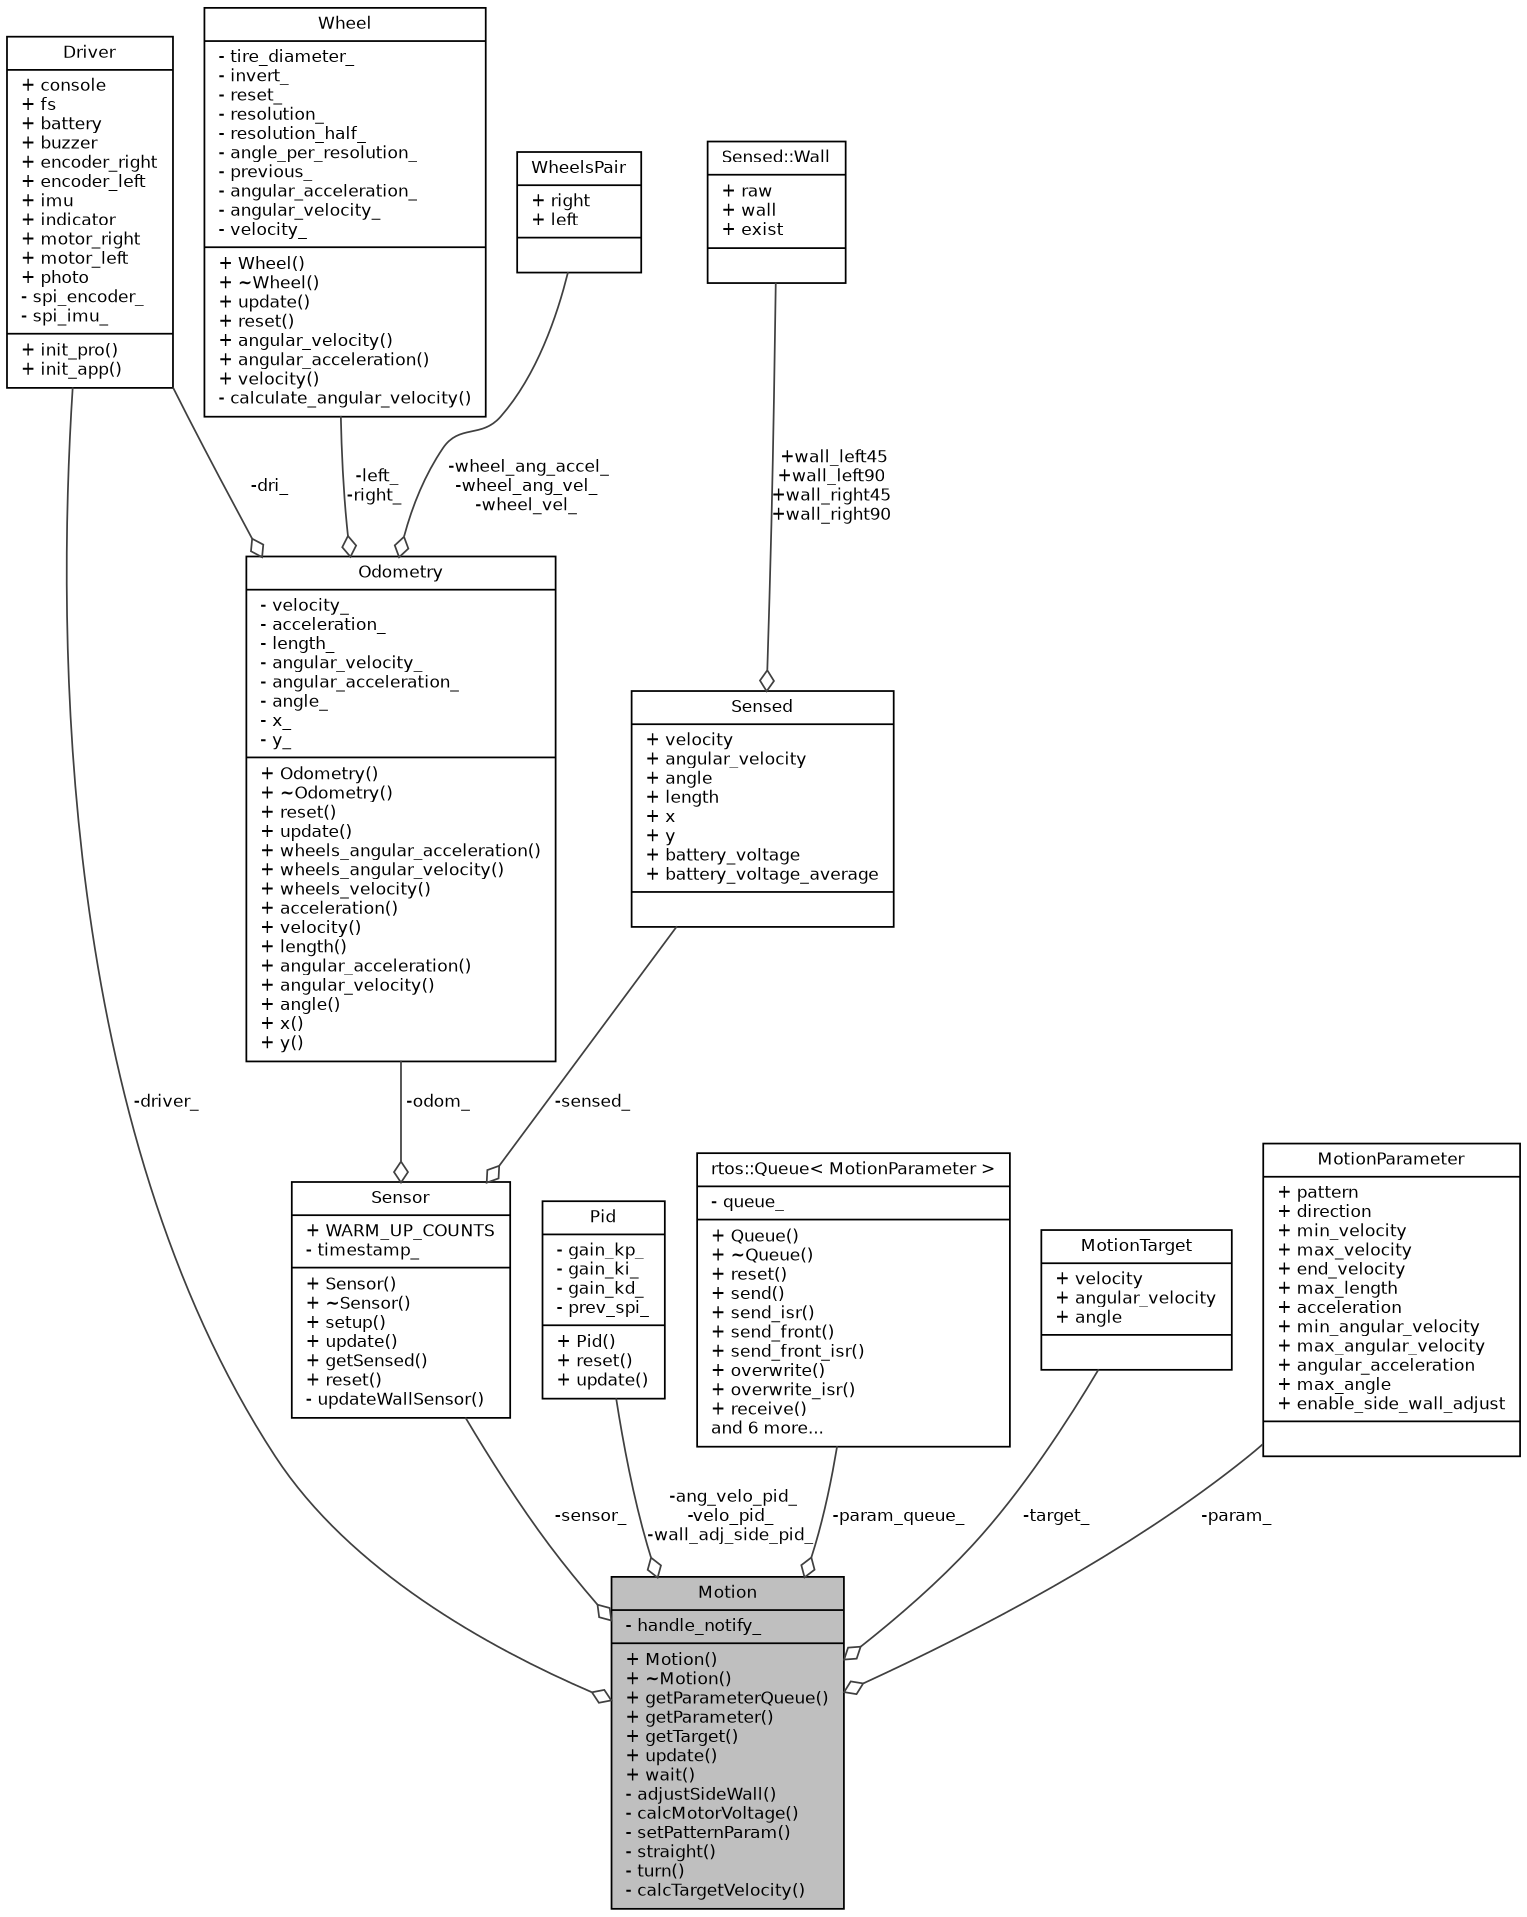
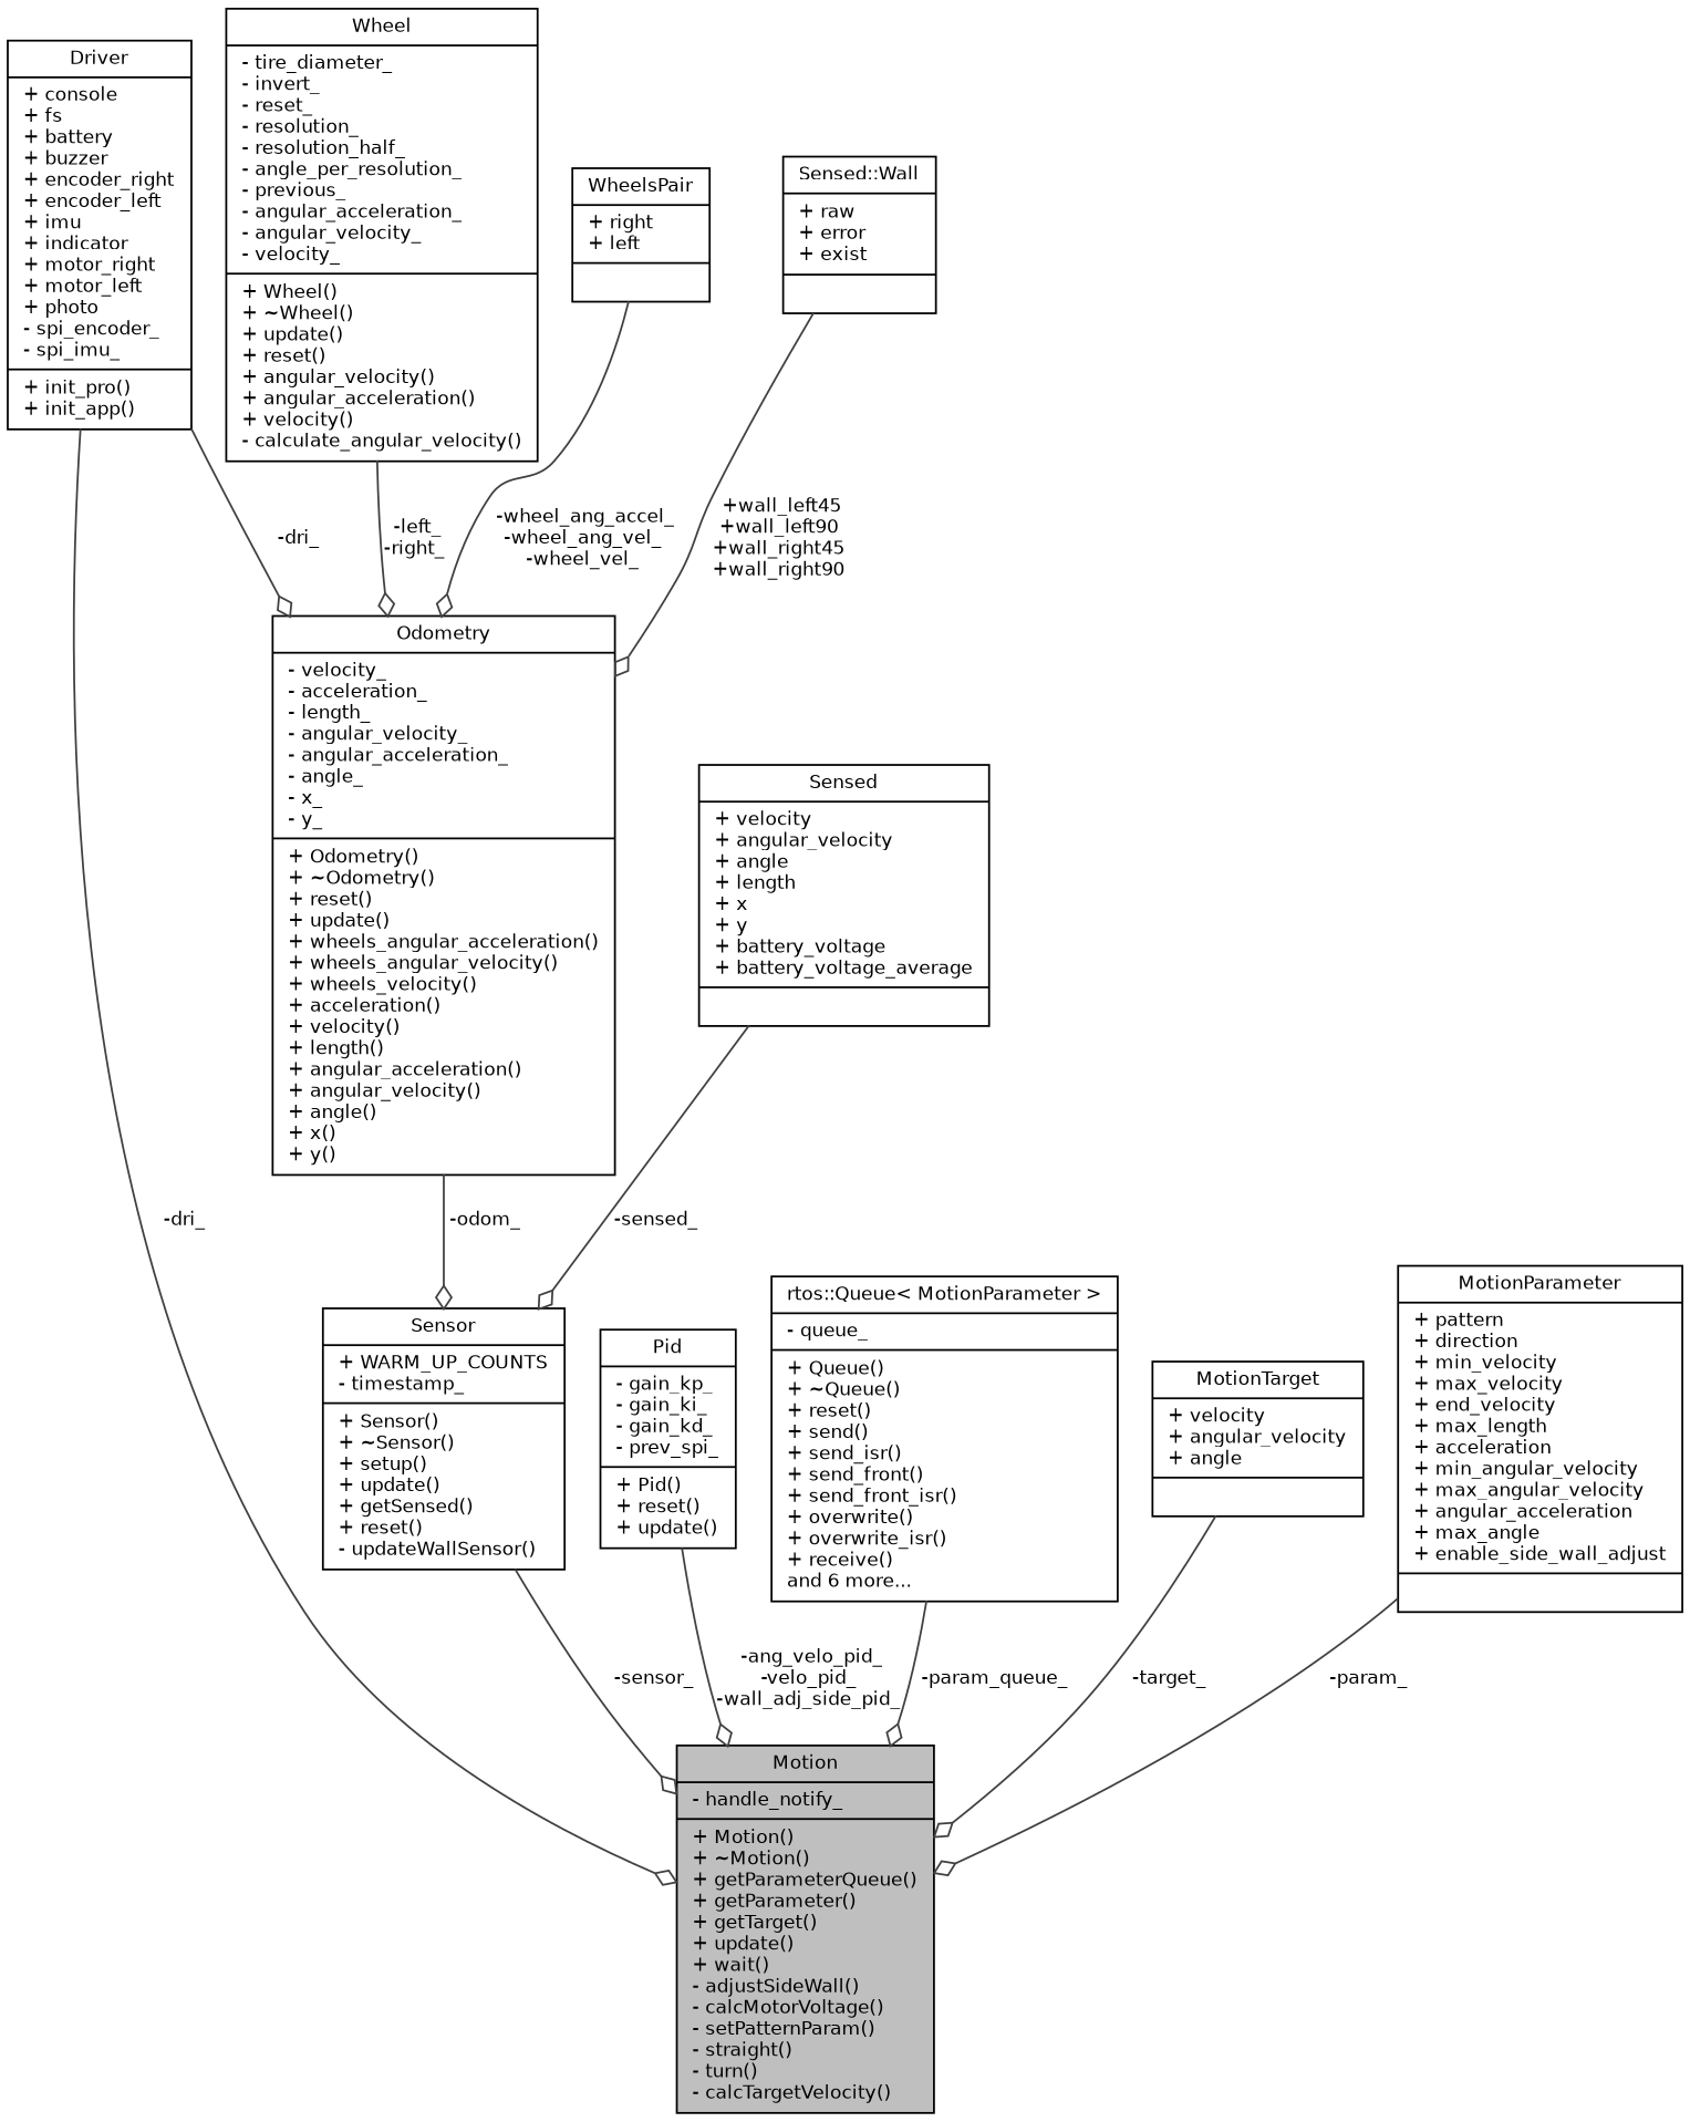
  digraph {
    node [color=black fillcolor=white fontname=Helvetica fontsize=10 shape=record style=filled]
    edge [arrowhead=odiamond color=grey25 fontname=Helvetica fontsize=10 labelfontname=Helvetica labelfontsize=10 style=solid]
    n1 [fillcolor=grey75 fontcolor=black height=0.2 label="{Motion\n|- handle_notify_\l|+ Motion()\l+ ~Motion()\l+ getParameterQueue()\l+ getParameter()\l+ getTarget()\l+ update()\l+ wait()\l- adjustSideWall()\l- calcMotorVoltage()\l- setPatternParam()\l- straight()\l- turn()\l- calcTargetVelocity()\l}" width=0.4]
    n2 [height=0.2 label="{Driver\n|+ console\l+ fs\l+ battery\l+ buzzer\l+ encoder_right\l+ encoder_left\l+ imu\l+ indicator\l+ motor_right\l+ motor_left\l+ photo\l- spi_encoder_\l- spi_imu_\l|+ init_pro()\l+ init_app()\l}" width=0.4]
    n3 [height=0.2 label="{Odometry\n|- velocity_\l- acceleration_\l- length_\l- angular_velocity_\l- angular_acceleration_\l- angle_\l- x_\l- y_\l|+ Odometry()\l+ ~Odometry()\l+ reset()\l+ update()\l+ wheels_angular_acceleration()\l+ wheels_angular_velocity()\l+ wheels_velocity()\l+ acceleration()\l+ velocity()\l+ length()\l+ angular_acceleration()\l+ angular_velocity()\l+ angle()\l+ x()\l+ y()\l}" width=0.4]
    n4 [height=0.2 label="{Sensor\n|+ WARM_UP_COUNTS\l- timestamp_\l|+ Sensor()\l+ ~Sensor()\l+ setup()\l+ update()\l+ getSensed()\l+ reset()\l- updateWallSensor()\l}" width=0.4]
    n5 [height=0.2 label="{Pid\n|- gain_kp_\l- gain_ki_\l- gain_kd_\l- prev_spi_\l|+ Pid()\l+ reset()\l+ update()\l}" width=0.4]
    n6 [height=0.2 label="{rtos::Queue\< MotionParameter \>\n|- queue_\l|+ Queue()\l+ ~Queue()\l+ reset()\l+ send()\l+ send_isr()\l+ send_front()\l+ send_front_isr()\l+ overwrite()\l+ overwrite_isr()\l+ receive()\land 6 more...\l}" width=0.4]
    n7 [height=0.2 label="{Sensed\n|+ velocity\l+ angular_velocity\l+ angle\l+ length\l+ x\l+ y\l+ battery_voltage\l+ battery_voltage_average\l|}" width=0.4]
-   n8 [height=0.2 label="{Sensed::Wall\n|+ raw\l+ wall\l+ exist\l|}" width=0.4]
+   n8 [height=0.2 label="{Sensed::Wall\n|+ raw\l+ error\l+ exist\l|}" width=0.4]
    n9 [height=0.2 label="{Wheel\n|- tire_diameter_\l- invert_\l- reset_\l- resolution_\l- resolution_half_\l- angle_per_resolution_\l- previous_\l- angular_acceleration_\l- angular_velocity_\l- velocity_\l|+ Wheel()\l+ ~Wheel()\l+ update()\l+ reset()\l+ angular_velocity()\l+ angular_acceleration()\l+ velocity()\l- calculate_angular_velocity()\l}" width=0.4]
    n10 [height=0.2 label="{WheelsPair\n|+ right\l+ left\l|}" width=0.4]
    n11 [height=0.2 label="{MotionTarget\n|+ velocity\l+ angular_velocity\l+ angle\l|}" width=0.4]
    n12 [height=0.2 label="{MotionParameter\n|+ pattern\l+ direction\l+ min_velocity\l+ max_velocity\l+ end_velocity\l+ max_length\l+ acceleration\l+ min_angular_velocity\l+ max_angular_velocity\l+ angular_acceleration\l+ max_angle\l+ enable_side_wall_adjust\l|}" width=0.4]
-   n2 -> n1 [label=" -driver_"]
+   n2 -> n1 [label=" -dri_"]
    n2 -> n3 [label=" -dri_"]
    n3 -> n4 [label=" -odom_"]
    n4 -> n1 [label=" -sensor_"]
    n5 -> n1 [label=" -ang_velo_pid_\n-velo_pid_\n-wall_adj_side_pid_"]
    n6 -> n1 [label=" -param_queue_"]
    n7 -> n4 [label=" -sensed_"]
-   n8 -> n7 [label=" +wall_left45\n+wall_left90\n+wall_right45\n+wall_right90"]
+   n8 -> n3 [label=" +wall_left45\n+wall_left90\n+wall_right45\n+wall_right90"]
    n9 -> n3 [label=" -left_\n-right_"]
    n10 -> n3 [label=" -wheel_ang_accel_\n-wheel_ang_vel_\n-wheel_vel_"]
    n11 -> n1 [label=" -target_"]
    n12 -> n1 [label=" -param_"]
  }
